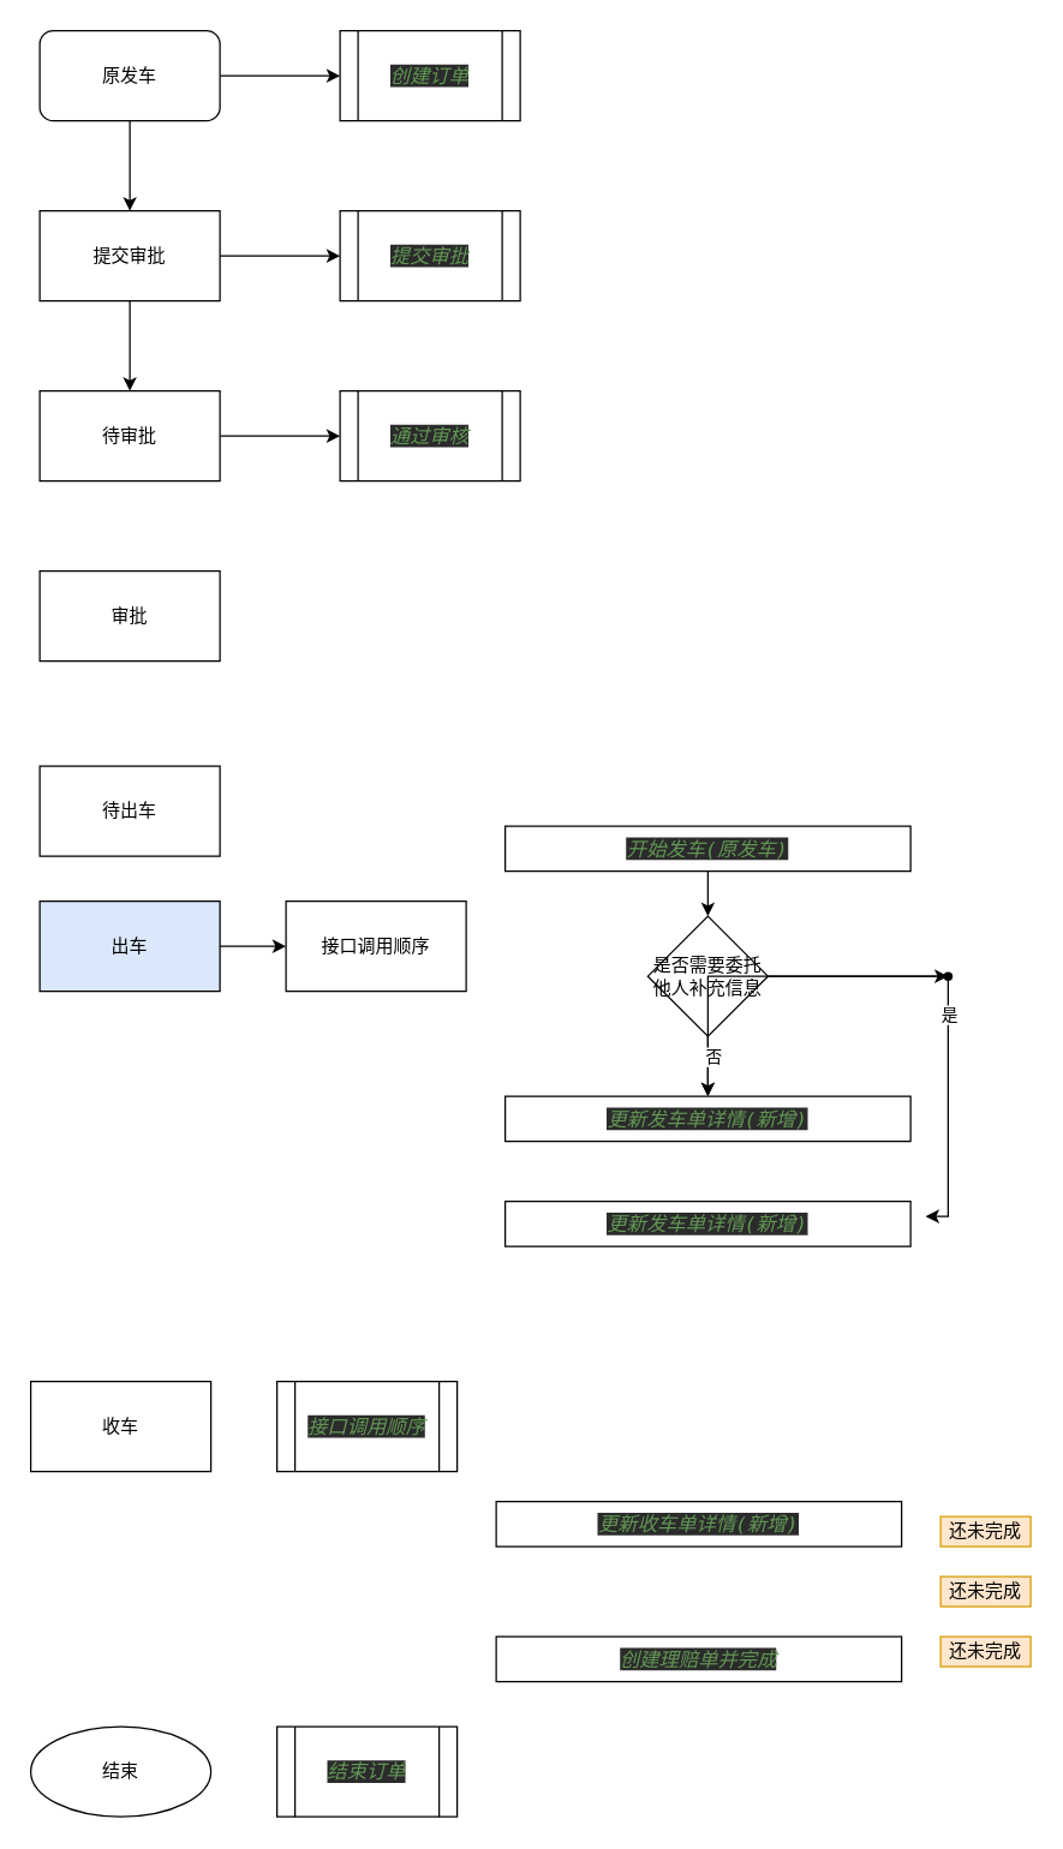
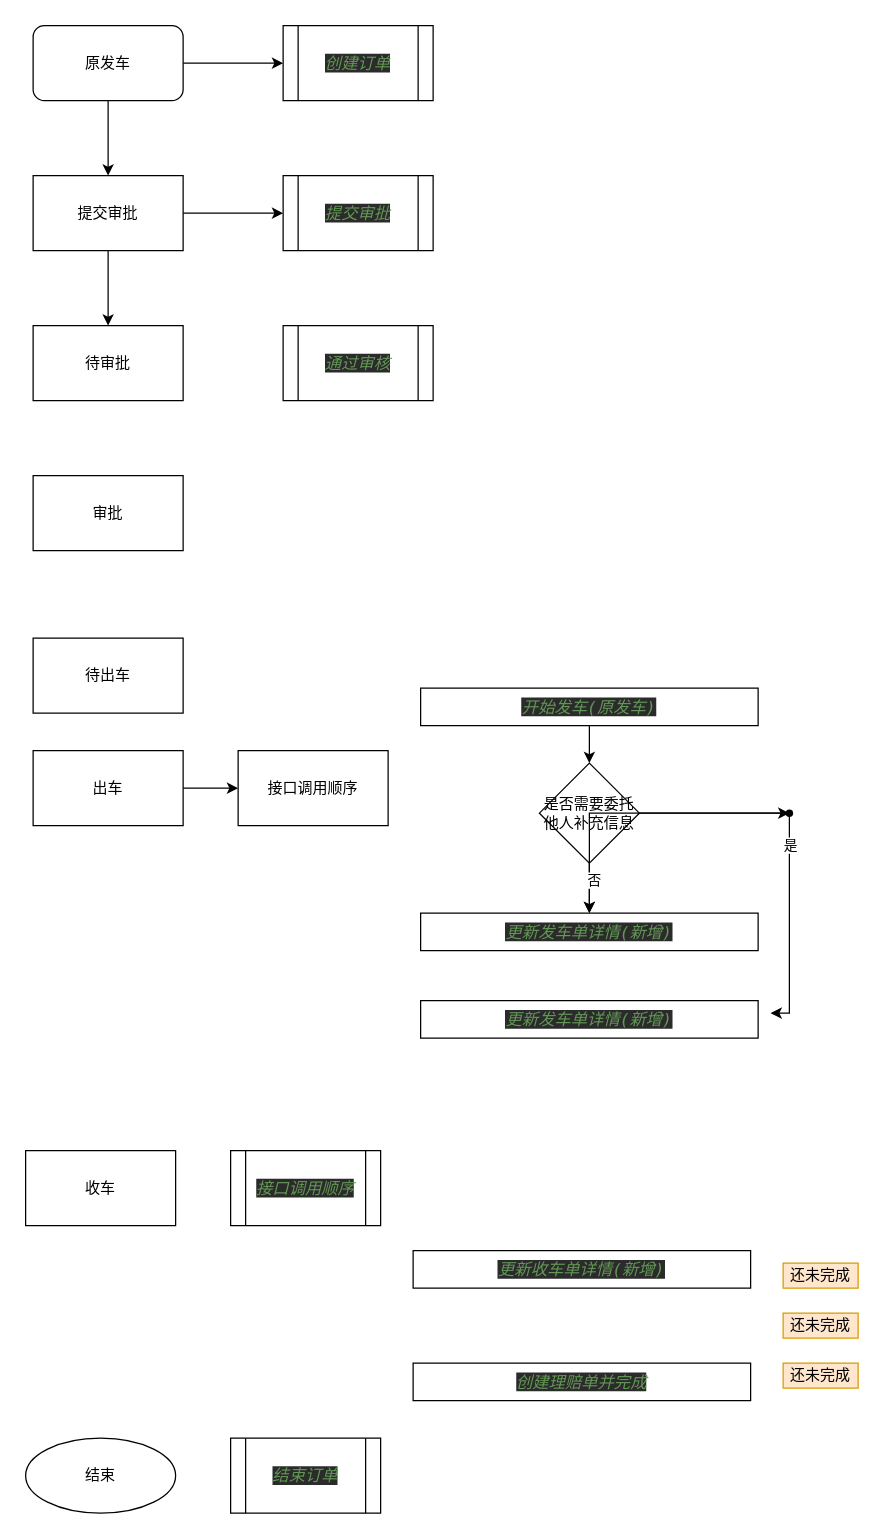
  <mxCell id="0" />
  <mxCell id="1" parent="0" />
  <mxCell id="2" value="" style="edgeStyle=orthogonalEdgeStyle;rounded=0;orthogonalLoop=1;jettySize=auto;html=1;" edge="1" parent="1" source="4" target="17"><mxGeometry relative="1" as="geometry" /></mxCell>
  <mxCell id="3" value="" style="edgeStyle=orthogonalEdgeStyle;rounded=0;orthogonalLoop=1;jettySize=auto;html=1;" edge="1" parent="1" source="4" target="20"><mxGeometry relative="1" as="geometry" /></mxCell>
  <mxCell id="4" value="原发车" style="rounded=1;whiteSpace=wrap;html=1;" vertex="1" parent="1"><mxGeometry x="26" y="20" width="120" height="60" as="geometry" /></mxCell>
- <mxCell id="5" value="" style="edgeStyle=orthogonalEdgeStyle;rounded=0;orthogonalLoop=1;jettySize=auto;html=1;" edge="1" parent="1" source="6" target="22"><mxGeometry relative="1" as="geometry" /></mxCell>
  <mxCell id="6" value="待审批" style="rounded=0;whiteSpace=wrap;html=1;" vertex="1" parent="1"><mxGeometry x="26" y="260" width="120" height="60" as="geometry" /></mxCell>
  <mxCell id="7" value="审批" style="rounded=0;whiteSpace=wrap;html=1;" vertex="1" parent="1"><mxGeometry x="26" y="380" width="120" height="60" as="geometry" /></mxCell>
  <mxCell id="8" value="待出车" style="rounded=0;whiteSpace=wrap;html=1;" vertex="1" parent="1"><mxGeometry x="26" y="510" width="120" height="60" as="geometry" /></mxCell>
  <mxCell id="9" value="" style="edgeStyle=orthogonalEdgeStyle;rounded=0;orthogonalLoop=1;jettySize=auto;html=1;" edge="1" parent="1" source="10" target="13"><mxGeometry relative="1" as="geometry" /></mxCell>
- <mxCell id="10" value="出车" style="rounded=0;whiteSpace=wrap;html=1;fillColor=#dae8fc;" vertex="1" parent="1"><mxGeometry x="26" y="600" width="120" height="60" as="geometry" /></mxCell>
+ <mxCell id="10" value="出车" style="rounded=0;whiteSpace=wrap;html=1;" vertex="1" parent="1"><mxGeometry x="26" y="600" width="120" height="60" as="geometry" /></mxCell>
  <mxCell id="11" value="收车" style="rounded=0;whiteSpace=wrap;html=1;" vertex="1" parent="1"><mxGeometry x="20" y="920" width="120" height="60" as="geometry" /></mxCell>
  <mxCell id="12" value="结束" style="ellipse;whiteSpace=wrap;html=1;" vertex="1" parent="1"><mxGeometry x="20" y="1150" width="120" height="60" as="geometry" /></mxCell>
  <mxCell id="13" value="接口调用顺序" style="rounded=0;whiteSpace=wrap;html=1;" vertex="1" parent="1"><mxGeometry x="190" y="600" width="120" height="60" as="geometry" /></mxCell>
  <mxCell id="14" value="" style="edgeStyle=orthogonalEdgeStyle;rounded=0;orthogonalLoop=1;jettySize=auto;html=1;" edge="1" parent="1" source="15" target="28"><mxGeometry relative="1" as="geometry" /></mxCell>
  <mxCell id="15" value="&lt;pre style=&quot;background-color: #2b2b2b ; color: #a9b7c6 ; font-family: &amp;#34;jetbrains mono&amp;#34; , monospace ; font-size: 9.8pt&quot;&gt;&lt;span style=&quot;color: #629755 ; font-style: italic&quot;&gt;开始发车(原发车)&lt;/span&gt;&lt;/pre&gt;" style="rounded=0;whiteSpace=wrap;html=1;" vertex="1" parent="1"><mxGeometry x="336" y="550" width="270" height="30" as="geometry" /></mxCell>
  <mxCell id="16" value="&lt;pre style=&quot;background-color: #2b2b2b ; color: #a9b7c6 ; font-family: &amp;#34;jetbrains mono&amp;#34; , monospace ; font-size: 9.8pt&quot;&gt;&lt;span style=&quot;color: #629755 ; font-style: italic&quot;&gt;更新发车单详情(新增)&lt;/span&gt;&lt;/pre&gt;" style="rounded=0;whiteSpace=wrap;html=1;" vertex="1" parent="1"><mxGeometry x="336" y="800" width="270" height="30" as="geometry" /></mxCell>
  <mxCell id="17" value="&lt;pre style=&quot;background-color: #2b2b2b ; color: #a9b7c6 ; font-family: &amp;#34;jetbrains mono&amp;#34; , monospace ; font-size: 9.8pt&quot;&gt;&lt;pre style=&quot;font-family: &amp;#34;jetbrains mono&amp;#34; , monospace ; font-size: 9.8pt&quot;&gt;&lt;span style=&quot;color: #629755 ; font-style: italic&quot;&gt;创建订单&lt;/span&gt;&lt;/pre&gt;&lt;/pre&gt;" style="shape=process;whiteSpace=wrap;html=1;backgroundOutline=1;" vertex="1" parent="1"><mxGeometry x="226" y="20" width="120" height="60" as="geometry" /></mxCell>
  <mxCell id="18" value="" style="edgeStyle=orthogonalEdgeStyle;rounded=0;orthogonalLoop=1;jettySize=auto;html=1;" edge="1" parent="1" source="20" target="21"><mxGeometry relative="1" as="geometry" /></mxCell>
  <mxCell id="19" value="" style="edgeStyle=orthogonalEdgeStyle;rounded=0;orthogonalLoop=1;jettySize=auto;html=1;" edge="1" parent="1" source="20" target="6"><mxGeometry relative="1" as="geometry" /></mxCell>
  <mxCell id="20" value="提交审批" style="rounded=0;whiteSpace=wrap;html=1;" vertex="1" parent="1"><mxGeometry x="26" y="140" width="120" height="60" as="geometry" /></mxCell>
  <mxCell id="21" value="&lt;pre style=&quot;background-color: #2b2b2b ; color: #a9b7c6 ; font-family: &amp;#34;jetbrains mono&amp;#34; , monospace ; font-size: 9.8pt&quot;&gt;&lt;pre style=&quot;font-family: &amp;#34;jetbrains mono&amp;#34; , monospace ; font-size: 9.8pt&quot;&gt;&lt;pre style=&quot;font-family: &amp;#34;jetbrains mono&amp;#34; , monospace ; font-size: 9.8pt&quot;&gt;&lt;span style=&quot;color: #629755 ; font-style: italic&quot;&gt;提交审批&lt;/span&gt;&lt;/pre&gt;&lt;/pre&gt;&lt;/pre&gt;" style="shape=process;whiteSpace=wrap;html=1;backgroundOutline=1;" vertex="1" parent="1"><mxGeometry x="226" y="140" width="120" height="60" as="geometry" /></mxCell>
  <mxCell id="22" value="&lt;pre style=&quot;background-color: #2b2b2b ; color: #a9b7c6 ; font-family: &amp;#34;jetbrains mono&amp;#34; , monospace ; font-size: 9.8pt&quot;&gt;&lt;pre style=&quot;font-family: &amp;#34;jetbrains mono&amp;#34; , monospace ; font-size: 9.8pt&quot;&gt;&lt;pre style=&quot;font-family: &amp;#34;jetbrains mono&amp;#34; , monospace ; font-size: 9.8pt&quot;&gt;&lt;pre style=&quot;font-family: &amp;#34;jetbrains mono&amp;#34; , monospace ; font-size: 9.8pt&quot;&gt;&lt;span style=&quot;color: #629755 ; font-style: italic&quot;&gt;通过审核&lt;/span&gt;&lt;/pre&gt;&lt;/pre&gt;&lt;/pre&gt;&lt;/pre&gt;" style="shape=process;whiteSpace=wrap;html=1;backgroundOutline=1;" vertex="1" parent="1"><mxGeometry x="226" y="260" width="120" height="60" as="geometry" /></mxCell>
  <mxCell id="23" value="&lt;pre style=&quot;background-color: #2b2b2b ; color: #a9b7c6 ; font-family: &amp;#34;jetbrains mono&amp;#34; , monospace ; font-size: 9.8pt&quot;&gt;&lt;pre style=&quot;font-family: &amp;#34;jetbrains mono&amp;#34; , monospace ; font-size: 9.8pt&quot;&gt;&lt;pre style=&quot;font-family: &amp;#34;jetbrains mono&amp;#34; , monospace ; font-size: 9.8pt&quot;&gt;&lt;pre style=&quot;font-family: &amp;#34;jetbrains mono&amp;#34; , monospace ; font-size: 9.8pt&quot;&gt;&lt;span style=&quot;color: #629755 ; font-style: italic&quot;&gt;接口调用顺序&lt;/span&gt;&lt;/pre&gt;&lt;/pre&gt;&lt;/pre&gt;&lt;/pre&gt;" style="shape=process;whiteSpace=wrap;html=1;backgroundOutline=1;" vertex="1" parent="1"><mxGeometry x="184" y="920" width="120" height="60" as="geometry" /></mxCell>
  <mxCell id="24" value="&lt;pre style=&quot;background-color: #2b2b2b ; color: #a9b7c6 ; font-family: &amp;#34;jetbrains mono&amp;#34; , monospace ; font-size: 9.8pt&quot;&gt;&lt;span style=&quot;color: #629755 ; font-style: italic&quot;&gt;更新收车单详情(新增)&lt;/span&gt;&lt;/pre&gt;" style="rounded=0;whiteSpace=wrap;html=1;" vertex="1" parent="1"><mxGeometry x="330" y="1000" width="270" height="30" as="geometry" /></mxCell>
  <mxCell id="25" value="&lt;pre style=&quot;background-color: #2b2b2b ; color: #a9b7c6 ; font-family: &amp;#34;jetbrains mono&amp;#34; , monospace ; font-size: 9.8pt&quot;&gt;&lt;span style=&quot;color: #629755 ; font-style: italic&quot;&gt;创建理赔单并完成&lt;/span&gt;&lt;/pre&gt;" style="rounded=0;whiteSpace=wrap;html=1;" vertex="1" parent="1"><mxGeometry x="330" y="1090" width="270" height="30" as="geometry" /></mxCell>
  <mxCell id="26" value="" style="edgeStyle=orthogonalEdgeStyle;rounded=0;orthogonalLoop=1;jettySize=auto;html=1;" edge="1" parent="1" source="28" target="29"><mxGeometry relative="1" as="geometry" /></mxCell>
  <mxCell id="27" value="" style="edgeStyle=orthogonalEdgeStyle;rounded=0;orthogonalLoop=1;jettySize=auto;html=1;" edge="1" parent="1" source="28" target="34"><mxGeometry relative="1" as="geometry" /></mxCell>
  <mxCell id="28" value="是否需要委托他人补充信息" style="rhombus;whiteSpace=wrap;html=1;" vertex="1" parent="1"><mxGeometry x="431" y="610" width="80" height="80" as="geometry" /></mxCell>
  <mxCell id="29" value="&lt;pre style=&quot;background-color: #2b2b2b ; color: #a9b7c6 ; font-family: &amp;#34;jetbrains mono&amp;#34; , monospace ; font-size: 9.8pt&quot;&gt;&lt;span style=&quot;color: #629755 ; font-style: italic&quot;&gt;更新发车单详情(新增)&lt;/span&gt;&lt;/pre&gt;" style="rounded=0;whiteSpace=wrap;html=1;" vertex="1" parent="1"><mxGeometry x="336" y="730" width="270" height="30" as="geometry" /></mxCell>
  <mxCell id="30" value="" style="edgeStyle=orthogonalEdgeStyle;rounded=0;orthogonalLoop=1;jettySize=auto;html=1;" edge="1" parent="1" source="34" target="29"><mxGeometry relative="1" as="geometry" /></mxCell>
  <mxCell id="31" value="否" style="edgeLabel;html=1;align=center;verticalAlign=middle;resizable=0;points=[];" vertex="1" connectable="0" parent="30"><mxGeometry x="0.775" y="3" relative="1" as="geometry"><mxPoint as="offset" /></mxGeometry></mxCell>
  <mxCell id="32" value="" style="edgeStyle=orthogonalEdgeStyle;rounded=0;orthogonalLoop=1;jettySize=auto;html=1;" edge="1" parent="1" source="34"><mxGeometry relative="1" as="geometry"><mxPoint x="616" y="810" as="targetPoint" /><Array as="points"><mxPoint x="631" y="810" /></Array></mxGeometry></mxCell>
  <mxCell id="33" value="是" style="edgeLabel;html=1;align=center;verticalAlign=middle;resizable=0;points=[];" vertex="1" connectable="0" parent="32"><mxGeometry x="-0.714" relative="1" as="geometry"><mxPoint as="offset" /></mxGeometry></mxCell>
  <mxCell id="34" value="" style="shape=waypoint;size=6;pointerEvents=1;points=[];fillColor=#ffffff;resizable=0;rotatable=0;perimeter=centerPerimeter;snapToPoint=1;" vertex="1" parent="1"><mxGeometry x="611" y="630" width="40" height="40" as="geometry" /></mxCell>
  <mxCell id="35" value="&lt;pre style=&quot;background-color: rgb(43 , 43 , 43) ; font-family: &amp;#34;jetbrains mono&amp;#34; , monospace ; font-size: 9.8pt&quot;&gt;&lt;pre style=&quot;font-family: &amp;#34;jetbrains mono&amp;#34; , monospace ; font-size: 9.8pt&quot;&gt;&lt;pre style=&quot;font-family: &amp;#34;jetbrains mono&amp;#34; , monospace ; font-size: 9.8pt&quot;&gt;&lt;pre style=&quot;font-family: &amp;#34;jetbrains mono&amp;#34; , monospace ; font-size: 9.8pt&quot;&gt;&lt;font color=&quot;#629755&quot;&gt;&lt;i&gt;结束订单&lt;/i&gt;&lt;/font&gt;&lt;/pre&gt;&lt;/pre&gt;&lt;/pre&gt;&lt;/pre&gt;" style="shape=process;whiteSpace=wrap;html=1;backgroundOutline=1;" vertex="1" parent="1"><mxGeometry x="184" y="1150" width="120" height="60" as="geometry" /></mxCell>
  <mxCell id="36" value="还未完成" style="text;html=1;strokeColor=#d79b00;fillColor=#ffe6cc;align=center;verticalAlign=middle;whiteSpace=wrap;rounded=0;" vertex="1" parent="1"><mxGeometry x="626" y="1010" width="60" height="20" as="geometry" /></mxCell>
  <mxCell id="37" value="还未完成" style="text;html=1;strokeColor=#d79b00;fillColor=#ffe6cc;align=center;verticalAlign=middle;whiteSpace=wrap;rounded=0;" vertex="1" parent="1"><mxGeometry x="626" y="1050" width="60" height="20" as="geometry" /></mxCell>
  <mxCell id="38" value="还未完成" style="text;html=1;strokeColor=#d79b00;fillColor=#ffe6cc;align=center;verticalAlign=middle;whiteSpace=wrap;rounded=0;" vertex="1" parent="1"><mxGeometry x="626" y="1090" width="60" height="20" as="geometry" /></mxCell>
